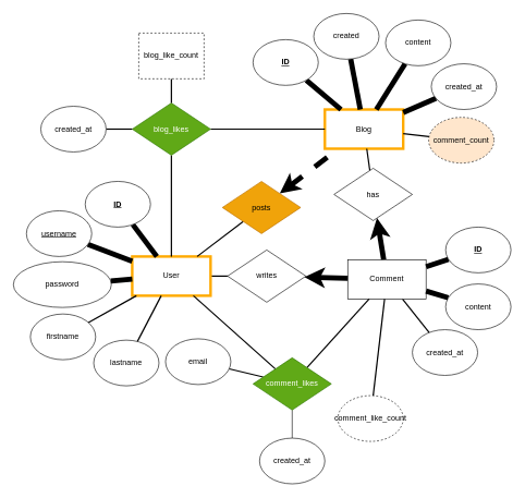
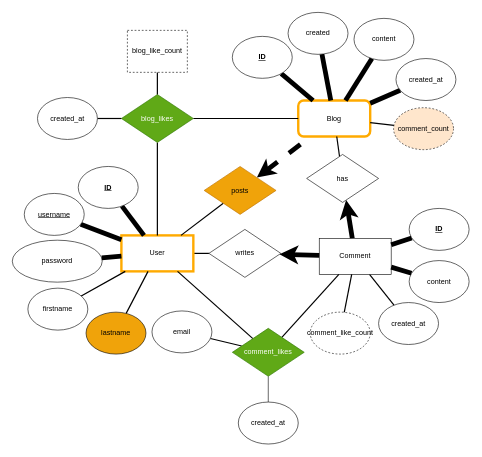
  <mxCell id="0" />
  <mxCell id="1" parent="0" />
  <mxCell id="2" value="" style="edgeStyle=none;html=1;endArrow=none;endFill=0;strokeWidth=2;" parent="1" source="3" target="15" edge="1"><mxGeometry relative="1" as="geometry"><mxPoint x="432" y="622" as="targetPoint" /></mxGeometry></mxCell>
  <mxCell id="3" value="User" style="rounded=0;whiteSpace=wrap;html=1;strokeColor=#FFAA00;strokeWidth=4;" parent="1" vertex="1"><mxGeometry x="202" y="392" width="120" height="60" as="geometry" /></mxCell>
- <mxCell id="4" value="Blog" style="rounded=0;whiteSpace=wrap;html=1;strokeColor=#FFAA00;strokeWidth=4;" parent="1" vertex="1"><mxGeometry x="497" y="167" width="120" height="60" as="geometry" /></mxCell>
+ <mxCell id="4" value="Blog" style="whiteSpace=wrap;html=1;strokeColor=#FFAA00;strokeWidth=4;rounded=1;" parent="1" vertex="1"><mxGeometry x="497" y="167" width="120" height="60" as="geometry" /></mxCell>
  <mxCell id="5" value="" style="edgeStyle=none;html=1;endArrow=classic;endFill=1;strokeWidth=8;startArrow=none;startFill=0;" parent="1" source="7" target="13" edge="1"><mxGeometry relative="1" as="geometry" /></mxCell>
  <mxCell id="6" style="rounded=0;orthogonalLoop=1;jettySize=auto;html=1;endArrow=none;endFill=0;strokeWidth=2;" edge="1" parent="1" source="7" target="56"><mxGeometry relative="1" as="geometry" /></mxCell>
  <mxCell id="7" value="Comment" style="rounded=0;whiteSpace=wrap;html=1;" parent="1" vertex="1"><mxGeometry x="532" y="397" width="120" height="60" as="geometry" /></mxCell>
  <mxCell id="8" value="" style="edgeStyle=none;html=1;endArrow=none;endFill=0;strokeWidth=2;startArrow=none;startFill=0;" parent="1" source="10" target="4" edge="1"><mxGeometry relative="1" as="geometry" /></mxCell>
  <mxCell id="9" style="edgeStyle=none;html=1;startArrow=none;startFill=0;strokeWidth=2;endArrow=none;endFill=0;" parent="1" source="10" target="3" edge="1"><mxGeometry relative="1" as="geometry" /></mxCell>
  <mxCell id="10" value="blog_likes" style="rhombus;whiteSpace=wrap;html=1;fillColor=#60a917;fontColor=#ffffff;strokeColor=#2D7600;" parent="1" vertex="1"><mxGeometry x="202" y="157" width="120" height="80" as="geometry" /></mxCell>
  <mxCell id="11" value="" style="edgeStyle=none;html=1;endArrow=none;endFill=0;strokeWidth=2;" parent="1" source="13" target="4" edge="1"><mxGeometry relative="1" as="geometry" /></mxCell>
  <mxCell id="12" style="edgeStyle=none;rounded=0;orthogonalLoop=1;jettySize=auto;html=1;endArrow=none;endFill=0;strokeWidth=2;" parent="1" source="4" target="47" edge="1"><mxGeometry relative="1" as="geometry" /></mxCell>
  <mxCell id="13" value="has" style="rhombus;whiteSpace=wrap;html=1;" parent="1" vertex="1"><mxGeometry x="511" y="257" width="120" height="80" as="geometry" /></mxCell>
  <mxCell id="14" value="" style="edgeStyle=none;html=1;endArrow=none;endFill=0;strokeWidth=8;startArrow=classic;startFill=1;" parent="1" source="15" target="7" edge="1"><mxGeometry relative="1" as="geometry"><mxPoint x="492" y="457" as="sourcePoint" /></mxGeometry></mxCell>
  <mxCell id="15" value="writes" style="rhombus;whiteSpace=wrap;html=1;" parent="1" vertex="1"><mxGeometry x="348" y="382" width="120" height="80" as="geometry" /></mxCell>
  <mxCell id="16" style="edgeStyle=none;html=1;endArrow=none;endFill=0;strokeWidth=2;" parent="1" source="18" target="3" edge="1"><mxGeometry relative="1" as="geometry" /></mxCell>
  <mxCell id="17" style="edgeStyle=none;html=1;endArrow=none;endFill=0;strokeWidth=8;startArrow=classic;startFill=1;dashed=1;" parent="1" source="18" target="4" edge="1"><mxGeometry relative="1" as="geometry" /></mxCell>
  <mxCell id="18" value="posts" style="rhombus;whiteSpace=wrap;html=1;fillColor=#f0a30a;fontColor=#000000;strokeColor=#BD7000;" parent="1" vertex="1"><mxGeometry x="340" y="277" width="120" height="80" as="geometry" /></mxCell>
  <mxCell id="19" style="edgeStyle=none;html=1;startArrow=none;startFill=0;endArrow=none;endFill=0;strokeWidth=8;" parent="1" source="20" target="4" edge="1"><mxGeometry relative="1" as="geometry" /></mxCell>
  <mxCell id="20" value="content" style="ellipse;whiteSpace=wrap;html=1;" parent="1" vertex="1"><mxGeometry x="590" y="30" width="100" height="70" as="geometry" /></mxCell>
  <mxCell id="21" style="edgeStyle=none;html=1;startArrow=none;startFill=0;endArrow=none;endFill=0;strokeWidth=8;" parent="1" source="22" target="7" edge="1"><mxGeometry relative="1" as="geometry" /></mxCell>
  <mxCell id="22" value="content" style="ellipse;whiteSpace=wrap;html=1;" parent="1" vertex="1"><mxGeometry x="682" y="434" width="100" height="70" as="geometry" /></mxCell>
  <mxCell id="23" style="edgeStyle=none;html=1;startArrow=none;startFill=0;endArrow=none;endFill=0;strokeWidth=8;" parent="1" source="24" target="4" edge="1"><mxGeometry relative="1" as="geometry" /></mxCell>
  <mxCell id="24" value="&lt;b&gt;&lt;u&gt;ID&lt;/u&gt;&lt;/b&gt;" style="ellipse;whiteSpace=wrap;html=1;" parent="1" vertex="1"><mxGeometry x="387" y="60" width="100" height="70" as="geometry" /></mxCell>
  <mxCell id="25" style="edgeStyle=none;html=1;startArrow=none;startFill=0;endArrow=none;endFill=0;strokeWidth=8;" parent="1" source="26" target="7" edge="1"><mxGeometry relative="1" as="geometry" /></mxCell>
  <mxCell id="26" value="&lt;b&gt;&lt;u&gt;ID&lt;/u&gt;&lt;/b&gt;" style="ellipse;whiteSpace=wrap;html=1;" parent="1" vertex="1"><mxGeometry x="682" y="347" width="100" height="70" as="geometry" /></mxCell>
  <mxCell id="27" value="" style="edgeStyle=none;html=1;startArrow=none;startFill=0;endArrow=none;endFill=0;strokeWidth=8;" parent="1" source="28" target="3" edge="1"><mxGeometry relative="1" as="geometry" /></mxCell>
  <mxCell id="28" value="&lt;b&gt;&lt;u&gt;ID&lt;/u&gt;&lt;/b&gt;" style="ellipse;whiteSpace=wrap;html=1;" parent="1" vertex="1"><mxGeometry x="130" y="277" width="100" height="70" as="geometry" /></mxCell>
  <mxCell id="29" style="edgeStyle=none;html=1;exitX=0.5;exitY=1;exitDx=0;exitDy=0;entryX=0.5;entryY=0;entryDx=0;entryDy=0;startArrow=none;startFill=0;endArrow=none;endFill=0;strokeWidth=2;" parent="1" edge="1"><mxGeometry relative="1" as="geometry"><mxPoint x="80" y="110" as="targetPoint" /></mxGeometry></mxCell>
  <mxCell id="30" style="edgeStyle=none;html=1;startArrow=none;startFill=0;endArrow=none;endFill=0;strokeWidth=8;" parent="1" source="31" target="3" edge="1"><mxGeometry relative="1" as="geometry" /></mxCell>
  <mxCell id="31" value="&lt;u&gt;username&lt;/u&gt;" style="ellipse;whiteSpace=wrap;html=1;" parent="1" vertex="1"><mxGeometry x="40" y="322" width="100" height="70" as="geometry" /></mxCell>
  <mxCell id="32" style="edgeStyle=none;html=1;startArrow=none;startFill=0;endArrow=none;endFill=0;strokeWidth=2;" parent="1" source="33" target="45" edge="1"><mxGeometry relative="1" as="geometry" /></mxCell>
  <mxCell id="33" value="email" style="ellipse;whiteSpace=wrap;html=1;" parent="1" vertex="1"><mxGeometry x="253" y="518" width="100" height="70" as="geometry" /></mxCell>
  <mxCell id="34" style="edgeStyle=none;html=1;startArrow=none;startFill=0;endArrow=none;endFill=0;strokeWidth=8;" parent="1" source="35" target="3" edge="1"><mxGeometry relative="1" as="geometry" /></mxCell>
  <mxCell id="35" value="password" style="ellipse;whiteSpace=wrap;html=1;" parent="1" vertex="1"><mxGeometry x="20" y="400" width="150" height="70" as="geometry" /></mxCell>
  <mxCell id="36" style="edgeStyle=none;html=1;startArrow=none;startFill=0;endArrow=none;endFill=0;strokeWidth=8;" parent="1" source="37" target="4" edge="1"><mxGeometry relative="1" as="geometry" /></mxCell>
  <mxCell id="37" value="created_at" style="ellipse;whiteSpace=wrap;html=1;" parent="1" vertex="1"><mxGeometry x="660" y="97" width="100" height="70" as="geometry" /></mxCell>
  <mxCell id="38" style="edgeStyle=none;html=1;startArrow=none;startFill=0;endArrow=none;endFill=0;strokeWidth=8;" parent="1" source="39" target="4" edge="1"><mxGeometry relative="1" as="geometry" /></mxCell>
  <mxCell id="39" value="created" style="ellipse;whiteSpace=wrap;html=1;" parent="1" vertex="1"><mxGeometry x="480" y="20" width="100" height="70" as="geometry" /></mxCell>
  <mxCell id="40" value="" style="edgeStyle=none;html=1;startArrow=none;startFill=0;endArrow=none;endFill=0;strokeWidth=2;" parent="1" source="41" target="10" edge="1"><mxGeometry relative="1" as="geometry" /></mxCell>
  <mxCell id="41" value="created_at" style="ellipse;whiteSpace=wrap;html=1;" parent="1" vertex="1"><mxGeometry x="62" y="162" width="100" height="70" as="geometry" /></mxCell>
  <mxCell id="42" style="edgeStyle=none;html=1;startArrow=none;startFill=0;endArrow=none;endFill=0;strokeWidth=2;" parent="1" source="45" target="3" edge="1"><mxGeometry relative="1" as="geometry" /></mxCell>
  <mxCell id="43" style="edgeStyle=none;html=1;startArrow=none;startFill=0;endArrow=none;endFill=0;strokeWidth=2;" parent="1" source="45" target="7" edge="1"><mxGeometry relative="1" as="geometry" /></mxCell>
  <mxCell id="44" style="rounded=0;orthogonalLoop=1;jettySize=auto;html=1;endArrow=none;endFill=0;" parent="1" source="45" target="46" edge="1"><mxGeometry relative="1" as="geometry"><mxPoint x="420" y="700" as="targetPoint" /></mxGeometry></mxCell>
  <mxCell id="45" value="comment_likes" style="rhombus;whiteSpace=wrap;html=1;fillColor=#60a917;fontColor=#ffffff;strokeColor=#2D7600;" parent="1" vertex="1"><mxGeometry x="387" y="547" width="120" height="80" as="geometry" /></mxCell>
  <mxCell id="46" value="created_at" style="ellipse;whiteSpace=wrap;html=1;strokeColor=default;" parent="1" vertex="1"><mxGeometry x="397" y="670" width="100" height="70" as="geometry" /></mxCell>
  <mxCell id="47" value="comment_count" style="ellipse;whiteSpace=wrap;html=1;dashed=1;fillColor=#ffe6cc;" parent="1" vertex="1"><mxGeometry x="656" y="179" width="100" height="70" as="geometry" /></mxCell>
  <mxCell id="48" value="" style="edgeStyle=none;rounded=0;orthogonalLoop=1;jettySize=auto;html=1;endArrow=none;endFill=0;strokeWidth=2;" parent="1" source="49" target="10" edge="1"><mxGeometry relative="1" as="geometry" /></mxCell>
  <mxCell id="49" value="blog_like_count" style="whiteSpace=wrap;html=1;dashed=1;rounded=0;" parent="1" vertex="1"><mxGeometry x="212" y="50" width="100" height="70" as="geometry" /></mxCell>
  <mxCell id="50" value="" style="edgeStyle=none;rounded=0;orthogonalLoop=1;jettySize=auto;html=1;endArrow=none;endFill=0;strokeWidth=2;" parent="1" source="51" target="7" edge="1"><mxGeometry relative="1" as="geometry" /></mxCell>
- <mxCell id="51" value="comment_like_count" style="ellipse;whiteSpace=wrap;html=1;dashed=1;" parent="1" vertex="1"><mxGeometry x="517" y="605" width="100" height="70" as="geometry" /></mxCell>
+ <mxCell id="51" value="comment_like_count" style="ellipse;whiteSpace=wrap;html=1;dashed=1;" parent="1" vertex="1"><mxGeometry x="517" y="520" width="100" height="70" as="geometry" /></mxCell>
  <mxCell id="52" style="edgeStyle=none;rounded=0;orthogonalLoop=1;jettySize=auto;html=1;endArrow=none;endFill=0;strokeWidth=2;" parent="1" source="53" target="3" edge="1"><mxGeometry relative="1" as="geometry" /></mxCell>
  <mxCell id="53" value="firstname" style="ellipse;whiteSpace=wrap;html=1;" parent="1" vertex="1"><mxGeometry x="46" y="480" width="100" height="70" as="geometry" /></mxCell>
  <mxCell id="54" style="edgeStyle=none;rounded=0;orthogonalLoop=1;jettySize=auto;html=1;endArrow=none;endFill=0;strokeWidth=2;" parent="1" source="55" target="3" edge="1"><mxGeometry relative="1" as="geometry" /></mxCell>
- <mxCell id="55" value="lastname" style="ellipse;whiteSpace=wrap;html=1;" parent="1" vertex="1"><mxGeometry x="143" y="520" width="100" height="70" as="geometry" /></mxCell>
+ <mxCell id="55" value="lastname" style="ellipse;whiteSpace=wrap;html=1;fillColor=#f0a30a;" parent="1" vertex="1"><mxGeometry x="143" y="520" width="100" height="70" as="geometry" /></mxCell>
  <mxCell id="56" value="created_at" style="ellipse;whiteSpace=wrap;html=1;strokeColor=default;" vertex="1" parent="1"><mxGeometry x="631" y="504" width="100" height="70" as="geometry" /></mxCell>
